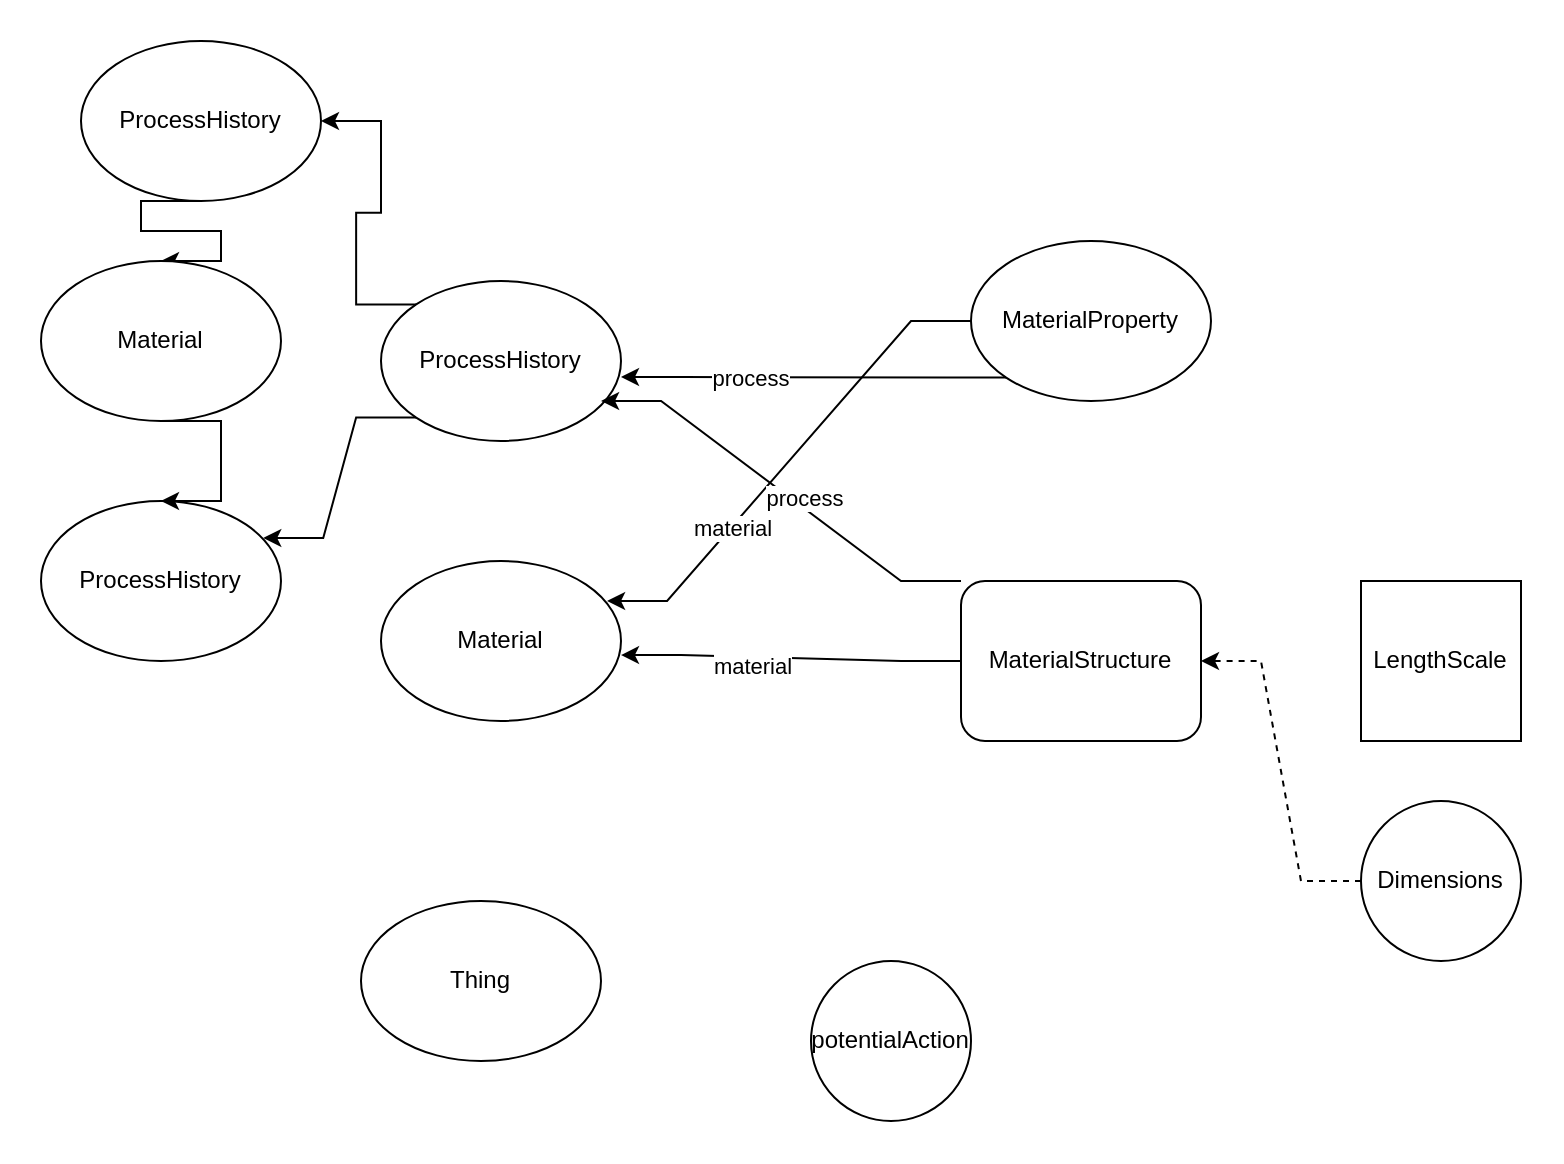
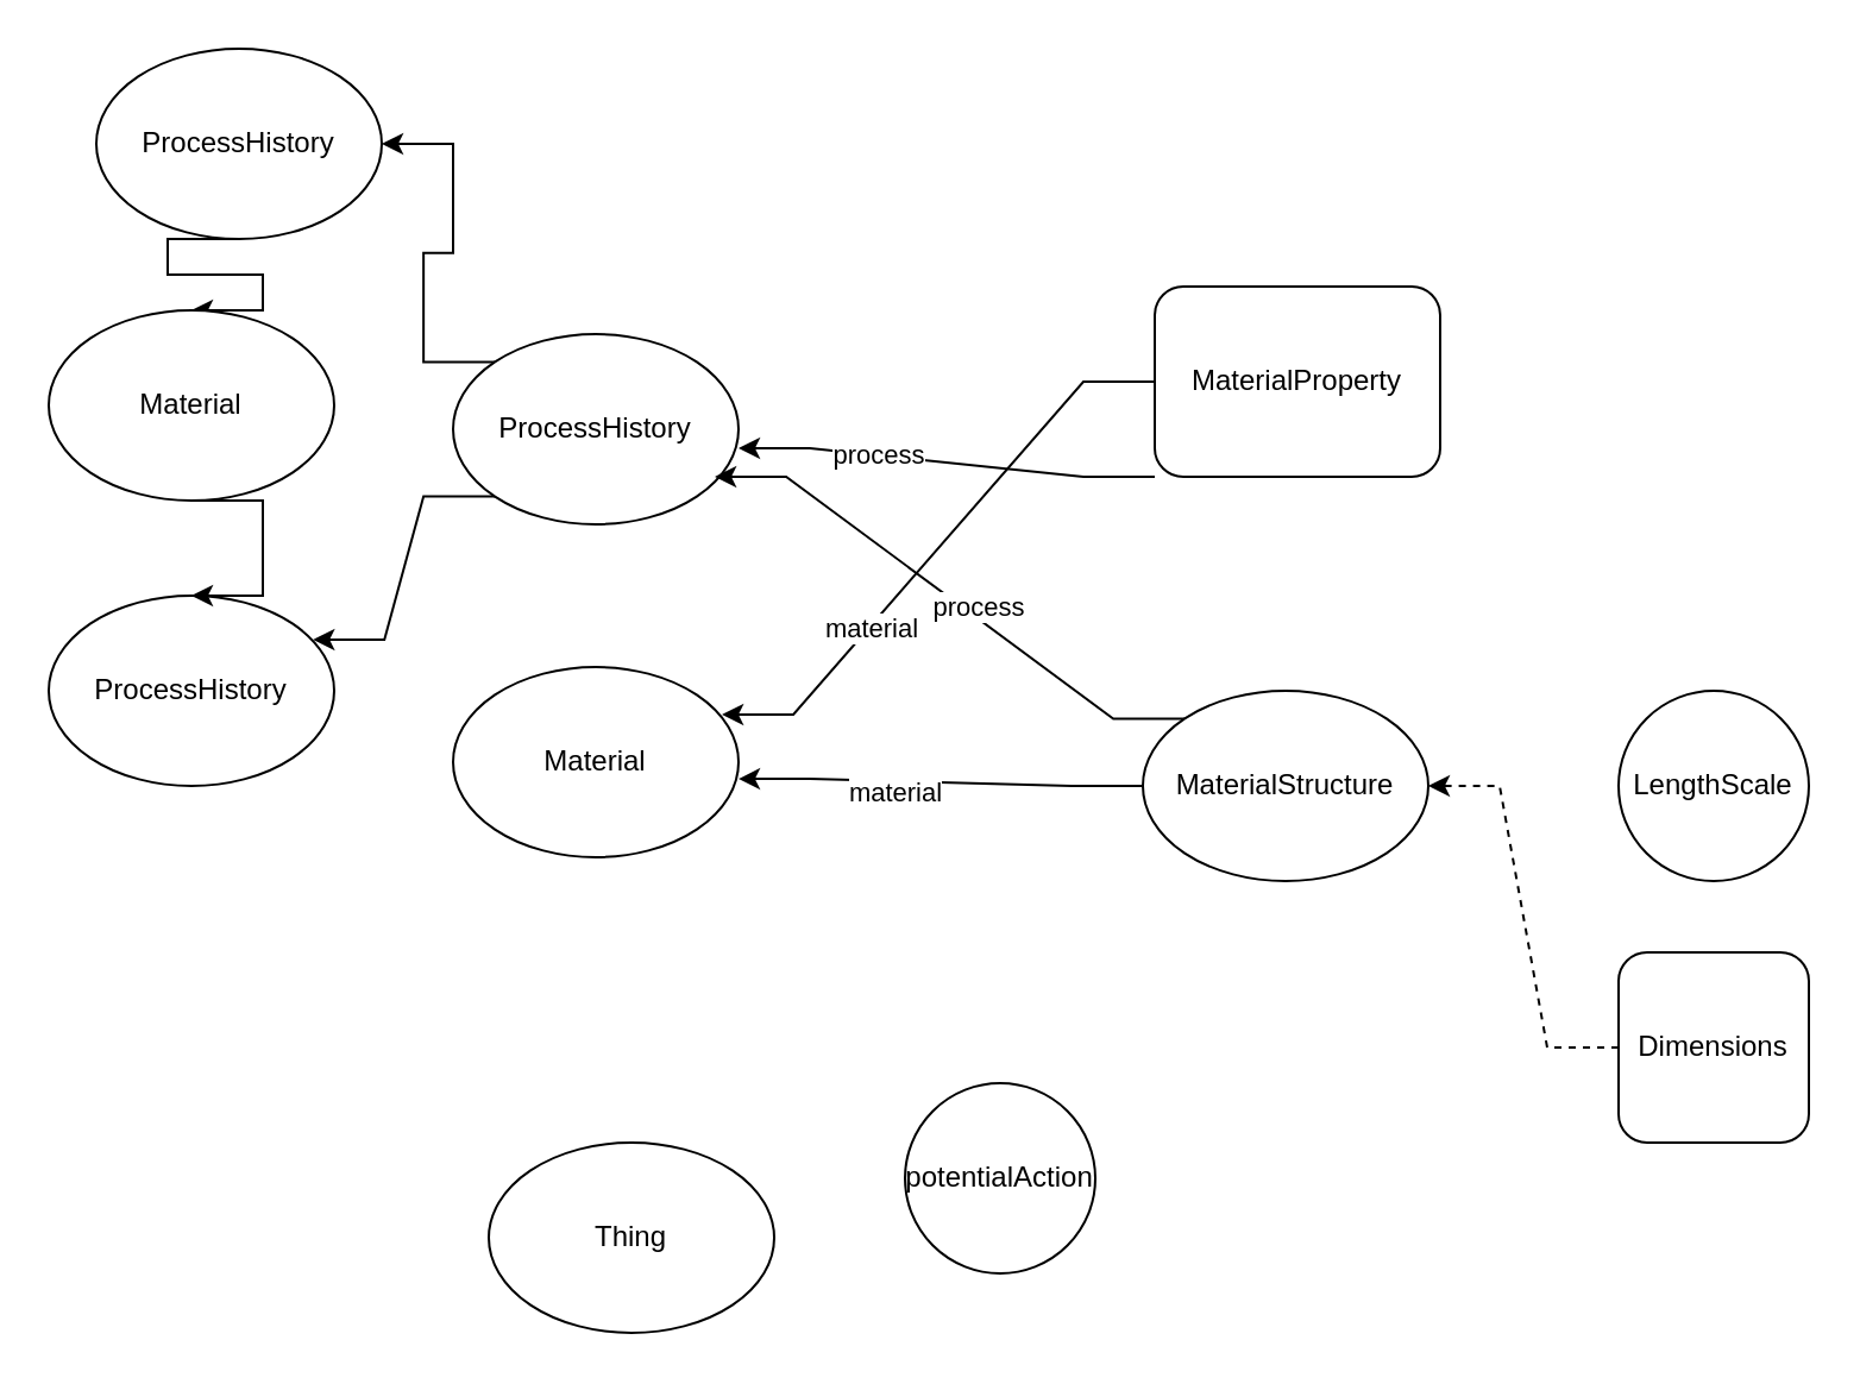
  <mxCell id="0" />
  <mxCell id="1" parent="0" />
  <mxCell id="2" value="Material" style="ellipse;whiteSpace=wrap;html=1;" vertex="1" parent="1"><mxGeometry x="190" y="280" width="120" height="80" as="geometry" /></mxCell>
  <mxCell id="3" style="edgeStyle=entityRelationEdgeStyle;rounded=0;orthogonalLoop=1;jettySize=auto;html=1;exitX=0;exitY=1;exitDx=0;exitDy=0;entryX=0.926;entryY=0.231;entryDx=0;entryDy=0;entryPerimeter=0;" edge="1" parent="1" source="5" target="21"><mxGeometry relative="1" as="geometry" /></mxCell>
  <mxCell id="4" style="edgeStyle=entityRelationEdgeStyle;rounded=0;orthogonalLoop=1;jettySize=auto;html=1;exitX=0;exitY=0;exitDx=0;exitDy=0;" edge="1" parent="1" source="5" target="23"><mxGeometry relative="1" as="geometry" /></mxCell>
  <mxCell id="5" value="ProcessHistory" style="ellipse;whiteSpace=wrap;html=1;" vertex="1" parent="1"><mxGeometry x="190" y="140" width="120" height="80" as="geometry" /></mxCell>
  <mxCell id="6" style="edgeStyle=entityRelationEdgeStyle;rounded=0;orthogonalLoop=1;jettySize=auto;html=1;exitX=0;exitY=1;exitDx=0;exitDy=0;entryX=1;entryY=0.6;entryDx=0;entryDy=0;entryPerimeter=0;" edge="1" parent="1" source="10" target="5"><mxGeometry relative="1" as="geometry" /></mxCell>
  <mxCell id="7" value="process" style="edgeLabel;html=1;align=center;verticalAlign=middle;resizable=0;points=[];" vertex="1" connectable="0" parent="6"><mxGeometry x="0.365" relative="1" as="geometry"><mxPoint x="3" as="offset" /></mxGeometry></mxCell>
  <mxCell id="8" style="edgeStyle=entityRelationEdgeStyle;rounded=0;orthogonalLoop=1;jettySize=auto;html=1;exitX=0;exitY=0.5;exitDx=0;exitDy=0;entryX=0.942;entryY=0.25;entryDx=0;entryDy=0;entryPerimeter=0;" edge="1" parent="1" source="10" target="2"><mxGeometry relative="1" as="geometry" /></mxCell>
  <mxCell id="9" value="material" style="edgeLabel;html=1;align=center;verticalAlign=middle;resizable=0;points=[];" vertex="1" connectable="0" parent="8"><mxGeometry x="0.36" y="1" relative="1" as="geometry"><mxPoint as="offset" /></mxGeometry></mxCell>
- <mxCell id="10" value="MaterialProperty" style="ellipse;whiteSpace=wrap;html=1;" vertex="1" parent="1"><mxGeometry x="485" y="120" width="120" height="80" as="geometry" /></mxCell>
+ <mxCell id="10" value="MaterialProperty" style="whiteSpace=wrap;html=1;rounded=1;" vertex="1" parent="1"><mxGeometry x="485" y="120" width="120" height="80" as="geometry" /></mxCell>
  <mxCell id="11" style="edgeStyle=entityRelationEdgeStyle;rounded=0;orthogonalLoop=1;jettySize=auto;html=1;exitX=0;exitY=0.5;exitDx=0;exitDy=0;entryX=1;entryY=0.588;entryDx=0;entryDy=0;entryPerimeter=0;" edge="1" parent="1" source="15" target="2"><mxGeometry relative="1" as="geometry" /></mxCell>
  <mxCell id="12" value="material" style="edgeLabel;html=1;align=center;verticalAlign=middle;resizable=0;points=[];" vertex="1" connectable="0" parent="11"><mxGeometry x="0.226" y="4" relative="1" as="geometry"><mxPoint as="offset" /></mxGeometry></mxCell>
  <mxCell id="13" style="edgeStyle=entityRelationEdgeStyle;rounded=0;orthogonalLoop=1;jettySize=auto;html=1;exitX=0;exitY=0;exitDx=0;exitDy=0;entryX=0.917;entryY=0.75;entryDx=0;entryDy=0;entryPerimeter=0;" edge="1" parent="1" source="15" target="5"><mxGeometry relative="1" as="geometry" /></mxCell>
  <mxCell id="14" value="process" style="edgeLabel;html=1;align=center;verticalAlign=middle;resizable=0;points=[];" vertex="1" connectable="0" parent="13"><mxGeometry x="-0.101" y="-4" relative="1" as="geometry"><mxPoint as="offset" /></mxGeometry></mxCell>
- <mxCell id="15" value="MaterialStructure" style="whiteSpace=wrap;html=1;rounded=1;" vertex="1" parent="1"><mxGeometry x="480" y="290" width="120" height="80" as="geometry" /></mxCell>
- <mxCell id="16" value="LengthScale" style="whiteSpace=wrap;html=1;aspect=fixed;rounded=0;" vertex="1" parent="1"><mxGeometry x="680" y="290" width="80" height="80" as="geometry" /></mxCell>
+ <mxCell id="15" value="MaterialStructure" style="ellipse;whiteSpace=wrap;html=1;" vertex="1" parent="1"><mxGeometry x="480" y="290" width="120" height="80" as="geometry" /></mxCell>
+ <mxCell id="16" value="LengthScale" style="ellipse;whiteSpace=wrap;html=1;aspect=fixed;" vertex="1" parent="1"><mxGeometry x="680" y="290" width="80" height="80" as="geometry" /></mxCell>
  <mxCell id="17" style="edgeStyle=entityRelationEdgeStyle;rounded=0;orthogonalLoop=1;jettySize=auto;html=1;exitX=0;exitY=0.5;exitDx=0;exitDy=0;dashed=1;" edge="1" parent="1" source="18" target="15"><mxGeometry relative="1" as="geometry" /></mxCell>
- <mxCell id="18" value="Dimensions" style="ellipse;whiteSpace=wrap;html=1;aspect=fixed;" vertex="1" parent="1"><mxGeometry x="680" y="400" width="80" height="80" as="geometry" /></mxCell>
- <mxCell id="19" value="Thing" style="ellipse;whiteSpace=wrap;html=1;" vertex="1" parent="1"><mxGeometry x="180" y="450" width="120" height="80" as="geometry" /></mxCell>
- <mxCell id="20" value="potentialAction" style="ellipse;whiteSpace=wrap;html=1;aspect=fixed;" vertex="1" parent="1"><mxGeometry x="405" y="480" width="80" height="80" as="geometry" /></mxCell>
+ <mxCell id="18" value="Dimensions" style="whiteSpace=wrap;html=1;aspect=fixed;rounded=1;" vertex="1" parent="1"><mxGeometry x="680" y="400" width="80" height="80" as="geometry" /></mxCell>
+ <mxCell id="19" value="Thing" style="ellipse;whiteSpace=wrap;html=1;" vertex="1" parent="1"><mxGeometry x="205" y="480" width="120" height="80" as="geometry" /></mxCell>
+ <mxCell id="20" value="potentialAction" style="ellipse;whiteSpace=wrap;html=1;aspect=fixed;" vertex="1" parent="1"><mxGeometry x="380" y="455" width="80" height="80" as="geometry" /></mxCell>
  <mxCell id="21" value="ProcessHistory" style="ellipse;whiteSpace=wrap;html=1;" vertex="1" parent="1"><mxGeometry x="20" y="250" width="120" height="80" as="geometry" /></mxCell>
  <mxCell id="22" style="edgeStyle=entityRelationEdgeStyle;rounded=0;orthogonalLoop=1;jettySize=auto;html=1;exitX=0.5;exitY=1;exitDx=0;exitDy=0;entryX=0.5;entryY=0;entryDx=0;entryDy=0;" edge="1" parent="1" source="23" target="25"><mxGeometry relative="1" as="geometry" /></mxCell>
  <mxCell id="23" value="ProcessHistory" style="ellipse;whiteSpace=wrap;html=1;" vertex="1" parent="1"><mxGeometry x="40" y="20" width="120" height="80" as="geometry" /></mxCell>
  <mxCell id="24" style="edgeStyle=entityRelationEdgeStyle;rounded=0;orthogonalLoop=1;jettySize=auto;html=1;exitX=0.5;exitY=1;exitDx=0;exitDy=0;entryX=0.5;entryY=0;entryDx=0;entryDy=0;" edge="1" parent="1" source="25" target="21"><mxGeometry relative="1" as="geometry" /></mxCell>
  <mxCell id="25" value="Material" style="ellipse;whiteSpace=wrap;html=1;" vertex="1" parent="1"><mxGeometry x="20" y="130" width="120" height="80" as="geometry" /></mxCell>
